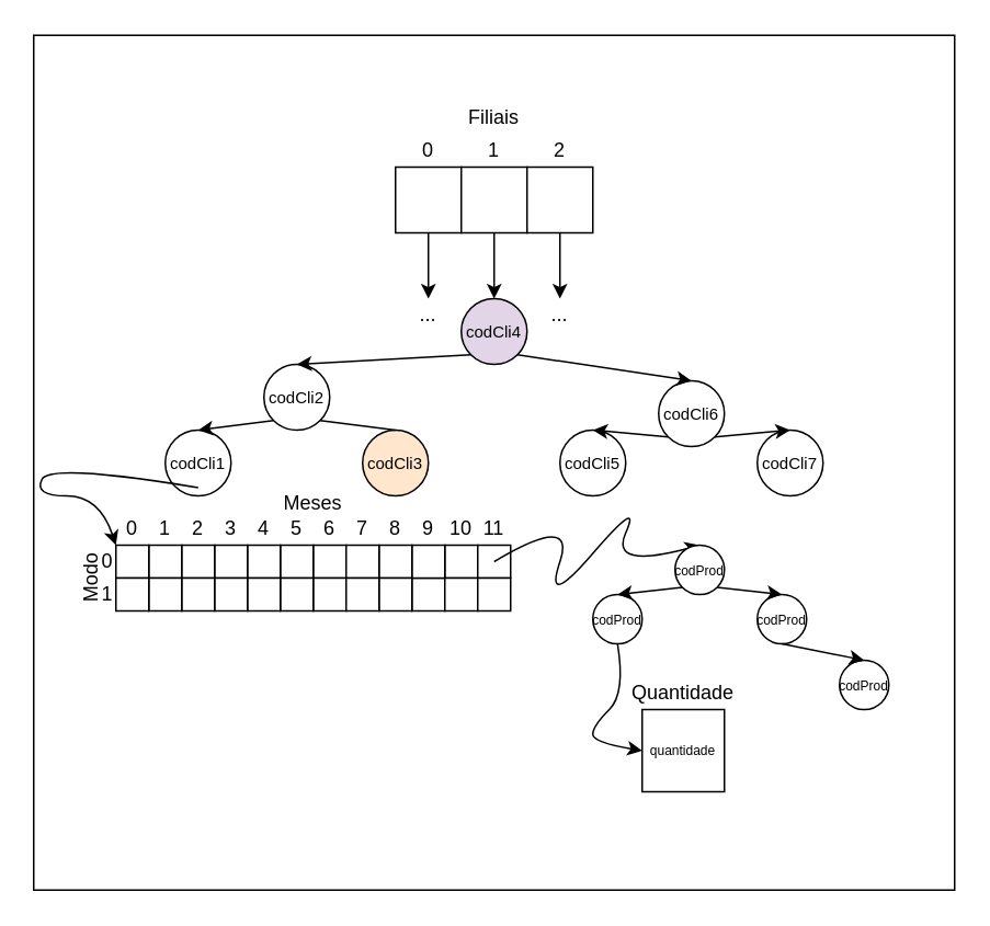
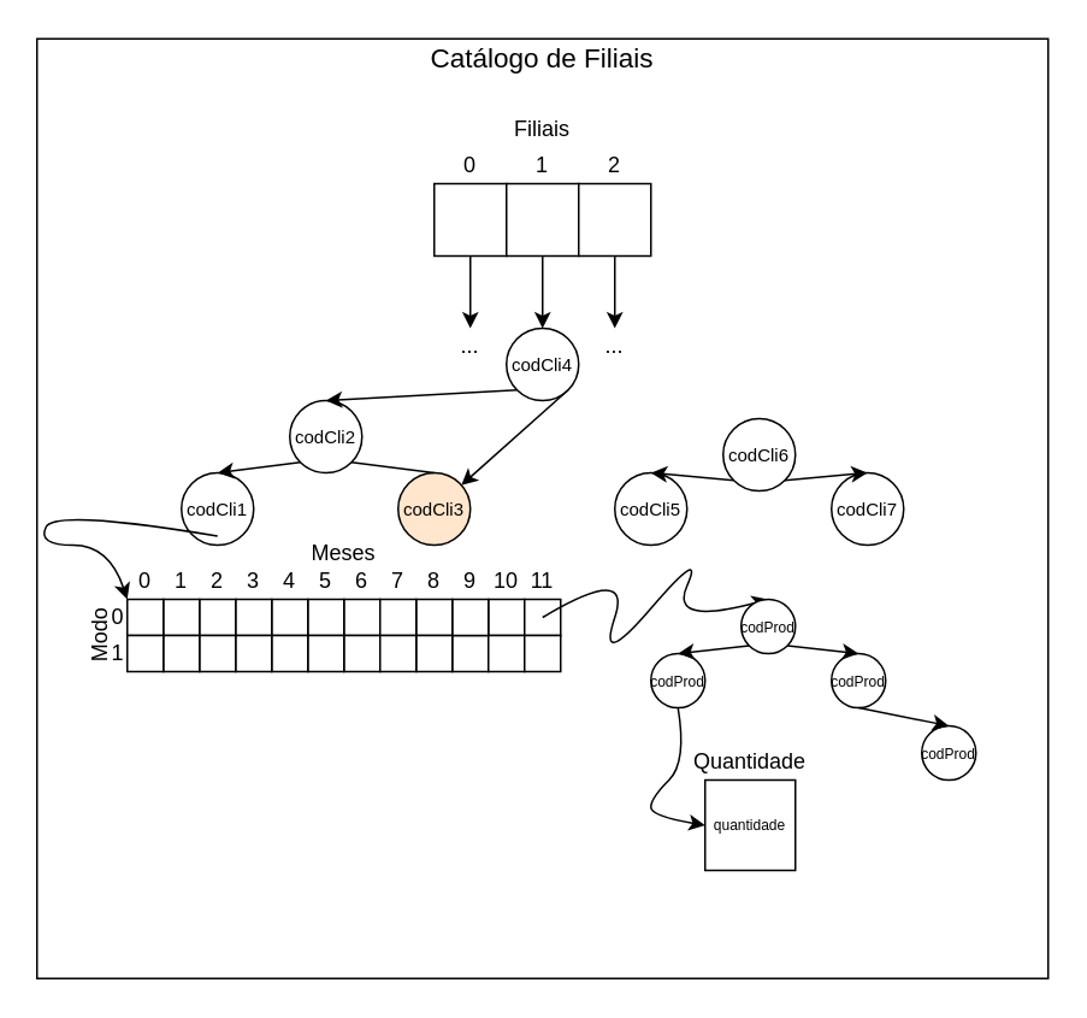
  <mxCell id="0" />
  <mxCell id="1" parent="0" />
  <mxCell id="2" value="" style="rounded=0;whiteSpace=wrap;html=1;" parent="1" vertex="1"><mxGeometry x="20" y="20.824" width="560" height="520" as="geometry" /></mxCell>
  <mxCell id="3" value="1" style="text;html=1;strokeColor=none;fillColor=none;align=center;verticalAlign=middle;whiteSpace=wrap;rounded=0;" parent="1" vertex="1"><mxGeometry x="45" y="351" width="40" height="20" as="geometry" /></mxCell>
  <mxCell id="4" value="&lt;span&gt;&lt;font style=&quot;font-size: 8px&quot;&gt;codProd&lt;/font&gt;&lt;/span&gt;" style="ellipse;whiteSpace=wrap;html=1;aspect=fixed;" parent="1" vertex="1"><mxGeometry x="360" y="361" width="30" height="30" as="geometry" /></mxCell>
  <mxCell id="5" value="" style="whiteSpace=wrap;html=1;aspect=fixed;" parent="1" vertex="1"><mxGeometry x="240" y="101" width="40" height="40" as="geometry" /></mxCell>
  <mxCell id="6" value="" style="whiteSpace=wrap;html=1;aspect=fixed;" parent="1" vertex="1"><mxGeometry x="280" y="101" width="40" height="40" as="geometry" /></mxCell>
- <mxCell id="7" value="&lt;span&gt;&lt;font style=&quot;font-size: 10px&quot;&gt;codCli4&lt;/font&gt;&lt;/span&gt;" style="ellipse;whiteSpace=wrap;html=1;aspect=fixed;fillColor=#e1d5e7;" parent="1" vertex="1"><mxGeometry x="280" y="181" width="40" height="40" as="geometry" /></mxCell>
+ <mxCell id="7" value="&lt;span&gt;&lt;font style=&quot;font-size: 10px&quot;&gt;codCli4&lt;/font&gt;&lt;/span&gt;" style="ellipse;whiteSpace=wrap;html=1;aspect=fixed;" parent="1" vertex="1"><mxGeometry x="280" y="181" width="40" height="40" as="geometry" /></mxCell>
  <mxCell id="8" value="Filiais&lt;br&gt;" style="text;html=1;strokeColor=none;fillColor=none;align=center;verticalAlign=middle;whiteSpace=wrap;rounded=0;" parent="1" vertex="1"><mxGeometry x="280" y="61" width="40" height="20" as="geometry" /></mxCell>
  <mxCell id="9" value="" style="endArrow=classic;html=1;exitX=0.5;exitY=1;exitDx=0;exitDy=0;entryX=0.5;entryY=0;entryDx=0;entryDy=0;" parent="1" source="6" target="7" edge="1"><mxGeometry width="50" height="50" relative="1" as="geometry"><mxPoint x="60" y="291" as="sourcePoint" /><mxPoint x="110" y="241" as="targetPoint" /></mxGeometry></mxCell>
  <mxCell id="10" value="&lt;span&gt;&lt;font style=&quot;font-size: 10px&quot;&gt;codCli2&lt;/font&gt;&lt;/span&gt;&lt;br&gt;" style="ellipse;whiteSpace=wrap;html=1;aspect=fixed;" parent="1" vertex="1"><mxGeometry x="160" y="221" width="40" height="40" as="geometry" /></mxCell>
  <mxCell id="11" value="&lt;span&gt;&lt;font style=&quot;font-size: 10px&quot;&gt;codCli6&lt;/font&gt;&lt;/span&gt;&lt;br&gt;" style="ellipse;whiteSpace=wrap;html=1;aspect=fixed;" parent="1" vertex="1"><mxGeometry x="400" y="231" width="40" height="40" as="geometry" /></mxCell>
  <mxCell id="12" value="&lt;font&gt;&lt;font style=&quot;font-size: 10px&quot;&gt;codCli1&lt;/font&gt;&lt;br&gt;&lt;/font&gt;" style="ellipse;whiteSpace=wrap;html=1;aspect=fixed;" parent="1" vertex="1"><mxGeometry x="100" y="261" width="40" height="40" as="geometry" /></mxCell>
  <mxCell id="13" value="&lt;span&gt;&lt;font style=&quot;font-size: 10px&quot;&gt;codCli3&lt;/font&gt;&lt;/span&gt;&lt;br&gt;" style="ellipse;whiteSpace=wrap;html=1;aspect=fixed;fillColor=#ffe6cc;" parent="1" vertex="1"><mxGeometry x="220" y="261" width="40" height="40" as="geometry" /></mxCell>
  <mxCell id="14" value="&lt;span&gt;&lt;font style=&quot;font-size: 10px&quot;&gt;codCli5&lt;/font&gt;&lt;/span&gt;&lt;br&gt;" style="ellipse;whiteSpace=wrap;html=1;aspect=fixed;" parent="1" vertex="1"><mxGeometry x="340" y="261" width="40" height="40" as="geometry" /></mxCell>
  <mxCell id="15" value="&lt;span&gt;&lt;font style=&quot;font-size: 10px&quot;&gt;codCli7&lt;/font&gt;&lt;/span&gt;&lt;br&gt;" style="ellipse;whiteSpace=wrap;html=1;aspect=fixed;" parent="1" vertex="1"><mxGeometry x="460" y="261" width="40" height="40" as="geometry" /></mxCell>
  <mxCell id="16" value="" style="endArrow=classic;html=1;exitX=0;exitY=1;exitDx=0;exitDy=0;entryX=0.5;entryY=0;entryDx=0;entryDy=0;" parent="1" source="7" target="10" edge="1"><mxGeometry width="50" height="50" relative="1" as="geometry"><mxPoint x="60" y="371" as="sourcePoint" /><mxPoint x="110" y="321" as="targetPoint" /></mxGeometry></mxCell>
  <mxCell id="17" value="" style="endArrow=classic;html=1;exitX=0;exitY=1;exitDx=0;exitDy=0;entryX=0.5;entryY=0;entryDx=0;entryDy=0;" parent="1" source="10" target="12" edge="1"><mxGeometry width="50" height="50" relative="1" as="geometry"><mxPoint x="270" y="211" as="sourcePoint" /><mxPoint x="170" y="231" as="targetPoint" /></mxGeometry></mxCell>
  <mxCell id="18" value="" style="endArrow=none;html=1;exitX=1;exitY=1;exitDx=0;exitDy=0;entryX=0.5;entryY=0;entryDx=0;entryDy=0;" parent="1" source="10" target="13" edge="1"><mxGeometry width="50" height="50" relative="1" as="geometry"><mxPoint x="156" y="265" as="sourcePoint" /><mxPoint x="110" y="271" as="targetPoint" /></mxGeometry></mxCell>
  <mxCell id="19" value="" style="endArrow=classic;html=1;exitX=0;exitY=1;exitDx=0;exitDy=0;entryX=0.5;entryY=0;entryDx=0;entryDy=0;" parent="1" source="11" target="14" edge="1"><mxGeometry width="50" height="50" relative="1" as="geometry"><mxPoint x="166" y="275" as="sourcePoint" /><mxPoint x="120" y="281" as="targetPoint" /></mxGeometry></mxCell>
  <mxCell id="20" value="" style="endArrow=classic;html=1;exitX=1;exitY=1;exitDx=0;exitDy=0;entryX=0.5;entryY=0;entryDx=0;entryDy=0;" parent="1" source="11" target="15" edge="1"><mxGeometry width="50" height="50" relative="1" as="geometry"><mxPoint x="176" y="285" as="sourcePoint" /><mxPoint x="130" y="291" as="targetPoint" /></mxGeometry></mxCell>
- <mxCell id="21" value="" style="endArrow=classic;html=1;exitX=1;exitY=1;exitDx=0;exitDy=0;entryX=0.5;entryY=0;entryDx=0;entryDy=0;" parent="1" source="7" target="11" edge="1"><mxGeometry width="50" height="50" relative="1" as="geometry"><mxPoint x="186" y="295" as="sourcePoint" /><mxPoint x="140" y="301" as="targetPoint" /></mxGeometry></mxCell>
+ <mxCell id="21" value="" style="endArrow=classic;html=1;exitX=1;exitY=1;exitDx=0;exitDy=0;" parent="1" source="7" target="13" edge="1"><mxGeometry width="50" height="50" relative="1" as="geometry"><mxPoint x="186" y="295" as="sourcePoint" /><mxPoint x="140" y="301" as="targetPoint" /></mxGeometry></mxCell>
  <mxCell id="22" value="" style="whiteSpace=wrap;html=1;aspect=fixed;" parent="1" vertex="1"><mxGeometry x="270" y="331" width="20" height="20" as="geometry" /></mxCell>
  <mxCell id="23" value="" style="whiteSpace=wrap;html=1;aspect=fixed;" parent="1" vertex="1"><mxGeometry x="250" y="351" width="20" height="20" as="geometry" /></mxCell>
  <mxCell id="24" value="" style="whiteSpace=wrap;html=1;aspect=fixed;" parent="1" vertex="1"><mxGeometry x="250" y="331" width="20" height="20" as="geometry" /></mxCell>
  <mxCell id="25" value="" style="whiteSpace=wrap;html=1;aspect=fixed;" parent="1" vertex="1"><mxGeometry x="270" y="351" width="20" height="20" as="geometry" /></mxCell>
  <mxCell id="26" value="" style="whiteSpace=wrap;html=1;aspect=fixed;" parent="1" vertex="1"><mxGeometry x="290" y="331" width="20" height="20" as="geometry" /></mxCell>
  <mxCell id="27" value="" style="whiteSpace=wrap;html=1;aspect=fixed;" parent="1" vertex="1"><mxGeometry x="290" y="351" width="20" height="20" as="geometry" /></mxCell>
  <mxCell id="28" value="" style="whiteSpace=wrap;html=1;aspect=fixed;" parent="1" vertex="1"><mxGeometry x="320" y="101" width="40" height="40" as="geometry" /></mxCell>
  <mxCell id="29" value="...&lt;br&gt;" style="text;html=1;strokeColor=none;fillColor=none;align=center;verticalAlign=middle;whiteSpace=wrap;rounded=0;" parent="1" vertex="1"><mxGeometry x="320" y="181" width="40" height="20" as="geometry" /></mxCell>
  <mxCell id="30" value="" style="endArrow=classic;html=1;exitX=0.5;exitY=1;exitDx=0;exitDy=0;" parent="1" edge="1"><mxGeometry width="50" height="50" relative="1" as="geometry"><mxPoint x="340" y="141" as="sourcePoint" /><mxPoint x="340" y="181" as="targetPoint" /></mxGeometry></mxCell>
  <mxCell id="31" value="" style="endArrow=classic;html=1;exitX=0.5;exitY=1;exitDx=0;exitDy=0;" parent="1" edge="1"><mxGeometry width="50" height="50" relative="1" as="geometry"><mxPoint x="260" y="141" as="sourcePoint" /><mxPoint x="260" y="181" as="targetPoint" /></mxGeometry></mxCell>
  <mxCell id="32" value="...&lt;br&gt;" style="text;html=1;strokeColor=none;fillColor=none;align=center;verticalAlign=middle;whiteSpace=wrap;rounded=0;" parent="1" vertex="1"><mxGeometry x="240" y="181" width="40" height="20" as="geometry" /></mxCell>
  <mxCell id="33" value="Modo&lt;br&gt;" style="text;html=1;strokeColor=none;fillColor=none;align=center;verticalAlign=middle;whiteSpace=wrap;rounded=0;rotation=-90;" parent="1" vertex="1"><mxGeometry x="35" y="341" width="40" height="20" as="geometry" /></mxCell>
  <mxCell id="34" value="Meses&lt;br&gt;" style="text;html=1;strokeColor=none;fillColor=none;align=center;verticalAlign=middle;whiteSpace=wrap;rounded=0;" parent="1" vertex="1"><mxGeometry x="170" y="296" width="40" height="20" as="geometry" /></mxCell>
  <mxCell id="35" value="0" style="text;html=1;strokeColor=none;fillColor=none;align=center;verticalAlign=middle;whiteSpace=wrap;rounded=0;" parent="1" vertex="1"><mxGeometry x="45" y="331" width="40" height="20" as="geometry" /></mxCell>
  <mxCell id="36" value="1" style="text;html=1;strokeColor=none;fillColor=none;align=center;verticalAlign=middle;whiteSpace=wrap;rounded=0;" parent="1" vertex="1"><mxGeometry x="80" y="311" width="40" height="20" as="geometry" /></mxCell>
  <mxCell id="37" value="0" style="text;html=1;strokeColor=none;fillColor=none;align=center;verticalAlign=middle;whiteSpace=wrap;rounded=0;" parent="1" vertex="1"><mxGeometry x="60" y="311" width="40" height="20" as="geometry" /></mxCell>
  <mxCell id="38" value="2" style="text;html=1;strokeColor=none;fillColor=none;align=center;verticalAlign=middle;whiteSpace=wrap;rounded=0;" parent="1" vertex="1"><mxGeometry x="100" y="311" width="40" height="20" as="geometry" /></mxCell>
  <mxCell id="39" value="&lt;div style=&quot;text-align: center ; font-size: 8px&quot;&gt;&lt;font style=&quot;font-size: 8px&quot;&gt;quantidade&lt;/font&gt;&lt;/div&gt;" style="whiteSpace=wrap;html=1;aspect=fixed;" parent="1" vertex="1"><mxGeometry x="390" y="431" width="50" height="50" as="geometry" /></mxCell>
  <mxCell id="40" value="" style="curved=1;endArrow=classic;html=1;entryX=0.5;entryY=0;entryDx=0;entryDy=0;" parent="1" target="47" edge="1"><mxGeometry width="50" height="50" relative="1" as="geometry"><mxPoint x="300" y="341" as="sourcePoint" /><mxPoint x="360" y="391" as="targetPoint" /><Array as="points"><mxPoint x="350" y="311" /><mxPoint x="330" y="371" /><mxPoint x="390" y="301" /><mxPoint x="370" y="346" /></Array></mxGeometry></mxCell>
  <mxCell id="41" value="" style="curved=1;endArrow=classic;html=1;entryX=0;entryY=0.5;entryDx=0;entryDy=0;exitX=0.5;exitY=1;exitDx=0;exitDy=0;" parent="1" source="4" target="39" edge="1"><mxGeometry width="50" height="50" relative="1" as="geometry"><mxPoint x="370" y="381" as="sourcePoint" /><mxPoint x="110" y="521" as="targetPoint" /><Array as="points"><mxPoint x="380" y="421" /><mxPoint x="360" y="441" /><mxPoint x="360" y="451" /></Array></mxGeometry></mxCell>
  <mxCell id="42" value="Quantidade&lt;br&gt;" style="text;html=1;strokeColor=none;fillColor=none;align=center;verticalAlign=middle;whiteSpace=wrap;rounded=0;" parent="1" vertex="1"><mxGeometry x="395" y="411" width="40" height="20" as="geometry" /></mxCell>
+ <mxCell id="43" value="&lt;font style=&quot;font-size: 15px&quot;&gt;Catálogo de Filiais&lt;/font&gt;" style="text;html=1;strokeColor=none;fillColor=none;align=center;verticalAlign=middle;whiteSpace=wrap;rounded=0;" parent="1" vertex="1"><mxGeometry x="215" y="21" width="170" height="20" as="geometry" /></mxCell>
  <mxCell id="44" value="0" style="text;html=1;strokeColor=none;fillColor=none;align=center;verticalAlign=middle;whiteSpace=wrap;rounded=0;" parent="1" vertex="1"><mxGeometry x="240" y="81" width="40" height="20" as="geometry" /></mxCell>
  <mxCell id="45" value="1" style="text;html=1;strokeColor=none;fillColor=none;align=center;verticalAlign=middle;whiteSpace=wrap;rounded=0;" parent="1" vertex="1"><mxGeometry x="280" y="81" width="40" height="20" as="geometry" /></mxCell>
  <mxCell id="46" value="2" style="text;html=1;strokeColor=none;fillColor=none;align=center;verticalAlign=middle;whiteSpace=wrap;rounded=0;" parent="1" vertex="1"><mxGeometry x="320" y="81" width="40" height="20" as="geometry" /></mxCell>
  <mxCell id="47" value="&lt;span&gt;&lt;font style=&quot;font-size: 8px&quot;&gt;codProd&lt;/font&gt;&lt;/span&gt;" style="ellipse;whiteSpace=wrap;html=1;aspect=fixed;" parent="1" vertex="1"><mxGeometry x="410" y="331" width="30" height="30" as="geometry" /></mxCell>
  <mxCell id="48" value="&lt;span&gt;&lt;font style=&quot;font-size: 8px&quot;&gt;codProd&lt;/font&gt;&lt;/span&gt;" style="ellipse;whiteSpace=wrap;html=1;aspect=fixed;" parent="1" vertex="1"><mxGeometry x="460" y="361" width="30" height="30" as="geometry" /></mxCell>
  <mxCell id="49" value="&lt;span&gt;&lt;font style=&quot;font-size: 8px&quot;&gt;codProd&lt;/font&gt;&lt;/span&gt;" style="ellipse;whiteSpace=wrap;html=1;aspect=fixed;" parent="1" vertex="1"><mxGeometry x="510" y="401" width="30" height="30" as="geometry" /></mxCell>
  <mxCell id="50" value="" style="endArrow=classic;html=1;exitX=0;exitY=1;exitDx=0;exitDy=0;entryX=0.5;entryY=0;entryDx=0;entryDy=0;" parent="1" source="47" target="4" edge="1"><mxGeometry width="50" height="50" relative="1" as="geometry"><mxPoint x="20" y="611" as="sourcePoint" /><mxPoint x="70" y="561" as="targetPoint" /></mxGeometry></mxCell>
  <mxCell id="51" value="" style="endArrow=classic;html=1;exitX=1;exitY=1;exitDx=0;exitDy=0;entryX=0.5;entryY=0;entryDx=0;entryDy=0;" parent="1" source="47" target="48" edge="1"><mxGeometry width="50" height="50" relative="1" as="geometry"><mxPoint x="20" y="611" as="sourcePoint" /><mxPoint x="70" y="561" as="targetPoint" /></mxGeometry></mxCell>
  <mxCell id="52" value="" style="endArrow=classic;html=1;exitX=0.5;exitY=1;exitDx=0;exitDy=0;entryX=0.5;entryY=0;entryDx=0;entryDy=0;" parent="1" source="48" target="49" edge="1"><mxGeometry width="50" height="50" relative="1" as="geometry"><mxPoint x="20" y="611" as="sourcePoint" /><mxPoint x="70" y="561" as="targetPoint" /></mxGeometry></mxCell>
  <mxCell id="53" value="" style="curved=1;endArrow=classic;html=1;entryX=0.25;entryY=1;entryDx=0;entryDy=0;" parent="1" target="37" edge="1"><mxGeometry width="50" height="50" relative="1" as="geometry"><mxPoint x="120" y="296" as="sourcePoint" /><mxPoint x="40" y="301" as="targetPoint" /><Array as="points"><mxPoint x="30" y="281" /><mxPoint x="20" y="301" /><mxPoint x="60" y="301" /></Array></mxGeometry></mxCell>
  <mxCell id="54" value="" style="whiteSpace=wrap;html=1;aspect=fixed;" parent="1" vertex="1"><mxGeometry x="190" y="331" width="20" height="20" as="geometry" /></mxCell>
  <mxCell id="55" value="" style="whiteSpace=wrap;html=1;aspect=fixed;" parent="1" vertex="1"><mxGeometry x="190" y="351" width="20" height="20" as="geometry" /></mxCell>
  <mxCell id="56" value="" style="whiteSpace=wrap;html=1;aspect=fixed;" parent="1" vertex="1"><mxGeometry x="170" y="331" width="20" height="20" as="geometry" /></mxCell>
  <mxCell id="57" value="" style="whiteSpace=wrap;html=1;aspect=fixed;" parent="1" vertex="1"><mxGeometry x="170" y="351" width="20" height="20" as="geometry" /></mxCell>
  <mxCell id="58" value="" style="whiteSpace=wrap;html=1;aspect=fixed;" parent="1" vertex="1"><mxGeometry x="230" y="331" width="20" height="20" as="geometry" /></mxCell>
  <mxCell id="59" value="" style="whiteSpace=wrap;html=1;aspect=fixed;" parent="1" vertex="1"><mxGeometry x="230" y="351" width="20" height="20" as="geometry" /></mxCell>
  <mxCell id="60" value="" style="whiteSpace=wrap;html=1;aspect=fixed;" parent="1" vertex="1"><mxGeometry x="210" y="331" width="20" height="20" as="geometry" /></mxCell>
  <mxCell id="61" value="" style="whiteSpace=wrap;html=1;aspect=fixed;" parent="1" vertex="1"><mxGeometry x="210" y="351" width="20" height="20" as="geometry" /></mxCell>
  <mxCell id="62" value="" style="whiteSpace=wrap;html=1;aspect=fixed;" parent="1" vertex="1"><mxGeometry x="150" y="331" width="20" height="20" as="geometry" /></mxCell>
  <mxCell id="63" value="" style="whiteSpace=wrap;html=1;aspect=fixed;" parent="1" vertex="1"><mxGeometry x="150" y="351" width="20" height="20" as="geometry" /></mxCell>
  <mxCell id="64" value="" style="whiteSpace=wrap;html=1;aspect=fixed;" parent="1" vertex="1"><mxGeometry x="130" y="331" width="20" height="20" as="geometry" /></mxCell>
  <mxCell id="65" value="" style="whiteSpace=wrap;html=1;aspect=fixed;" parent="1" vertex="1"><mxGeometry x="130" y="351" width="20" height="20" as="geometry" /></mxCell>
  <mxCell id="66" value="" style="whiteSpace=wrap;html=1;aspect=fixed;" parent="1" vertex="1"><mxGeometry x="110" y="331" width="20" height="20" as="geometry" /></mxCell>
  <mxCell id="67" value="" style="whiteSpace=wrap;html=1;aspect=fixed;" parent="1" vertex="1"><mxGeometry x="110" y="351" width="20" height="20" as="geometry" /></mxCell>
  <mxCell id="68" value="" style="whiteSpace=wrap;html=1;aspect=fixed;" parent="1" vertex="1"><mxGeometry x="90" y="331" width="20" height="20" as="geometry" /></mxCell>
  <mxCell id="69" value="" style="whiteSpace=wrap;html=1;aspect=fixed;" parent="1" vertex="1"><mxGeometry x="90" y="351" width="20" height="20" as="geometry" /></mxCell>
  <mxCell id="70" value="" style="whiteSpace=wrap;html=1;aspect=fixed;" parent="1" vertex="1"><mxGeometry x="70" y="331" width="20" height="20" as="geometry" /></mxCell>
  <mxCell id="71" value="" style="whiteSpace=wrap;html=1;aspect=fixed;" parent="1" vertex="1"><mxGeometry x="70" y="351" width="20" height="20" as="geometry" /></mxCell>
  <mxCell id="72" value="3" style="text;html=1;strokeColor=none;fillColor=none;align=center;verticalAlign=middle;whiteSpace=wrap;rounded=0;" parent="1" vertex="1"><mxGeometry x="120" y="311" width="40" height="20" as="geometry" /></mxCell>
  <mxCell id="73" value="4" style="text;html=1;strokeColor=none;fillColor=none;align=center;verticalAlign=middle;whiteSpace=wrap;rounded=0;" parent="1" vertex="1"><mxGeometry x="140" y="311" width="40" height="20" as="geometry" /></mxCell>
  <mxCell id="74" value="5" style="text;html=1;strokeColor=none;fillColor=none;align=center;verticalAlign=middle;whiteSpace=wrap;rounded=0;" parent="1" vertex="1"><mxGeometry x="160" y="311" width="40" height="20" as="geometry" /></mxCell>
  <mxCell id="75" value="6" style="text;html=1;strokeColor=none;fillColor=none;align=center;verticalAlign=middle;whiteSpace=wrap;rounded=0;" parent="1" vertex="1"><mxGeometry x="180" y="311" width="40" height="20" as="geometry" /></mxCell>
  <mxCell id="76" value="7" style="text;html=1;strokeColor=none;fillColor=none;align=center;verticalAlign=middle;whiteSpace=wrap;rounded=0;" parent="1" vertex="1"><mxGeometry x="200" y="311" width="40" height="20" as="geometry" /></mxCell>
  <mxCell id="77" value="8" style="text;html=1;strokeColor=none;fillColor=none;align=center;verticalAlign=middle;whiteSpace=wrap;rounded=0;" parent="1" vertex="1"><mxGeometry x="220" y="311" width="40" height="20" as="geometry" /></mxCell>
  <mxCell id="78" value="9" style="text;html=1;strokeColor=none;fillColor=none;align=center;verticalAlign=middle;whiteSpace=wrap;rounded=0;" parent="1" vertex="1"><mxGeometry x="240" y="311" width="40" height="20" as="geometry" /></mxCell>
  <mxCell id="79" value="10" style="text;html=1;strokeColor=none;fillColor=none;align=center;verticalAlign=middle;whiteSpace=wrap;rounded=0;direction=south;" parent="1" vertex="1"><mxGeometry x="270" y="301" width="20" height="40" as="geometry" /></mxCell>
  <mxCell id="80" value="11" style="text;html=1;strokeColor=none;fillColor=none;align=center;verticalAlign=middle;whiteSpace=wrap;rounded=0;" parent="1" vertex="1"><mxGeometry x="280" y="311" width="40" height="20" as="geometry" /></mxCell>
